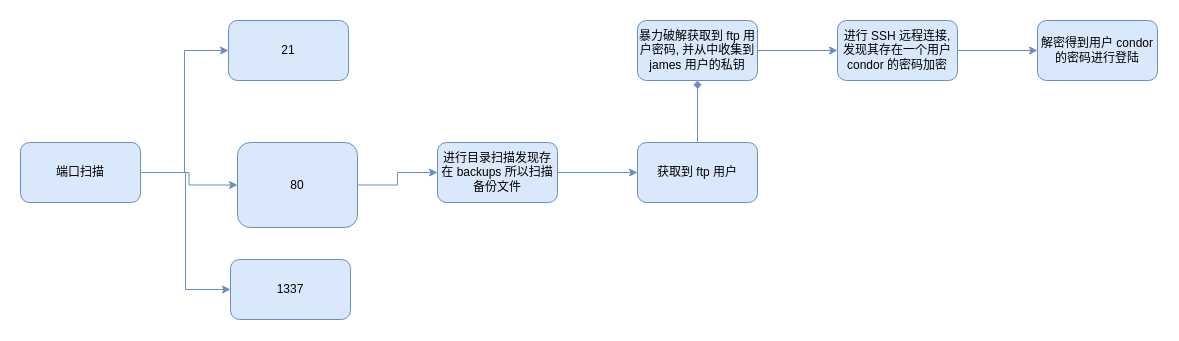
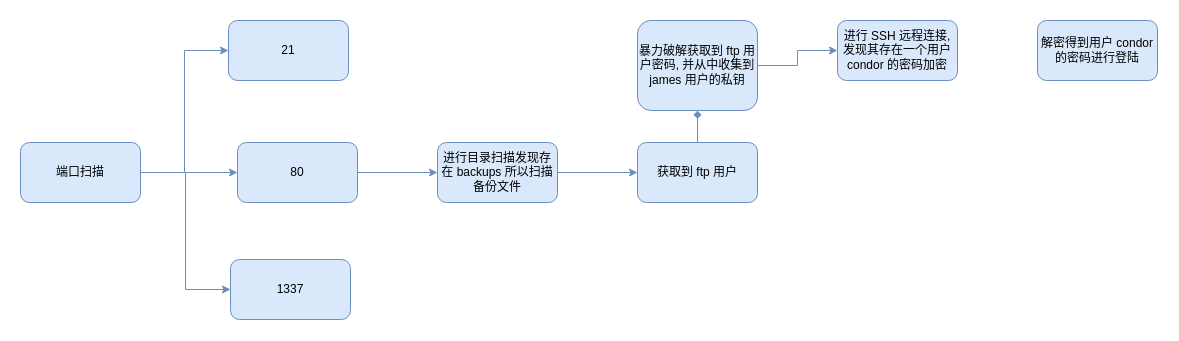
  <mxCell id="0" />
  <mxCell id="1" parent="0" />
  <mxCell id="2" value="" style="edgeStyle=orthogonalEdgeStyle;rounded=0;orthogonalLoop=1;jettySize=auto;html=1;entryX=0;entryY=0.5;entryDx=0;entryDy=0;fillColor=#dae8fc;strokeColor=#6c8ebf;" edge="1" parent="1" source="5" target="6"><mxGeometry relative="1" as="geometry" /></mxCell>
  <mxCell id="3" style="edgeStyle=orthogonalEdgeStyle;rounded=0;orthogonalLoop=1;jettySize=auto;html=1;entryX=0;entryY=0.5;entryDx=0;entryDy=0;fillColor=#dae8fc;strokeColor=#6c8ebf;" edge="1" parent="1" source="5" target="9"><mxGeometry relative="1" as="geometry" /></mxCell>
  <mxCell id="4" style="edgeStyle=orthogonalEdgeStyle;rounded=0;orthogonalLoop=1;jettySize=auto;html=1;entryX=0;entryY=0.5;entryDx=0;entryDy=0;fillColor=#dae8fc;strokeColor=#6c8ebf;" edge="1" parent="1" source="5" target="7"><mxGeometry relative="1" as="geometry" /></mxCell>
  <mxCell id="5" value="端口扫描" style="rounded=1;whiteSpace=wrap;html=1;fillColor=#dae8fc;strokeColor=#6c8ebf;" vertex="1" parent="1"><mxGeometry x="20" y="142" width="120" height="60" as="geometry" /></mxCell>
  <mxCell id="6" value="21" style="whiteSpace=wrap;html=1;rounded=1;fillColor=#dae8fc;strokeColor=#6c8ebf;" vertex="1" parent="1"><mxGeometry x="228" y="20" width="120" height="60" as="geometry" /></mxCell>
  <mxCell id="7" value="1337" style="whiteSpace=wrap;html=1;rounded=1;fillColor=#dae8fc;strokeColor=#6c8ebf;" vertex="1" parent="1"><mxGeometry x="230" y="259" width="120" height="60" as="geometry" /></mxCell>
  <mxCell id="8" value="" style="edgeStyle=orthogonalEdgeStyle;rounded=0;orthogonalLoop=1;jettySize=auto;html=1;fillColor=#dae8fc;strokeColor=#6c8ebf;" edge="1" parent="1" source="9" target="11"><mxGeometry relative="1" as="geometry" /></mxCell>
- <mxCell id="9" value="80" style="whiteSpace=wrap;html=1;rounded=1;fillColor=#dae8fc;strokeColor=#6c8ebf;" vertex="1" parent="1"><mxGeometry x="237" y="142" width="120" height="85" as="geometry" /></mxCell>
+ <mxCell id="9" value="80" style="whiteSpace=wrap;html=1;rounded=1;fillColor=#dae8fc;strokeColor=#6c8ebf;" vertex="1" parent="1"><mxGeometry x="237" y="142" width="120" height="60" as="geometry" /></mxCell>
  <mxCell id="10" value="" style="edgeStyle=orthogonalEdgeStyle;rounded=0;orthogonalLoop=1;jettySize=auto;html=1;fillColor=#dae8fc;strokeColor=#6c8ebf;" edge="1" parent="1" source="11" target="13"><mxGeometry relative="1" as="geometry" /></mxCell>
  <mxCell id="11" value="进行目录扫描发现存在 backups 所以扫描备份文件" style="whiteSpace=wrap;html=1;rounded=1;fillColor=#dae8fc;strokeColor=#6c8ebf;" vertex="1" parent="1"><mxGeometry x="437" y="142" width="120" height="60" as="geometry" /></mxCell>
  <mxCell id="12" value="" style="edgeStyle=orthogonalEdgeStyle;rounded=0;orthogonalLoop=1;jettySize=auto;html=1;fillColor=#dae8fc;strokeColor=#6c8ebf;endArrow=diamond;" edge="1" parent="1" source="13" target="15"><mxGeometry relative="1" as="geometry" /></mxCell>
  <mxCell id="13" value="获取到 ftp 用户" style="whiteSpace=wrap;html=1;rounded=1;fillColor=#dae8fc;strokeColor=#6c8ebf;" vertex="1" parent="1"><mxGeometry x="637" y="142" width="120" height="60" as="geometry" /></mxCell>
  <mxCell id="14" value="" style="edgeStyle=orthogonalEdgeStyle;rounded=0;orthogonalLoop=1;jettySize=auto;html=1;fillColor=#dae8fc;strokeColor=#6c8ebf;" edge="1" parent="1" source="15" target="17"><mxGeometry relative="1" as="geometry" /></mxCell>
- <mxCell id="15" value="暴力破解获取到 ftp 用户密码, 并从中收集到 james 用户的私钥" style="whiteSpace=wrap;html=1;rounded=1;fillColor=#dae8fc;strokeColor=#6c8ebf;" vertex="1" parent="1"><mxGeometry x="637" y="20" width="120" height="60" as="geometry" /></mxCell>
- <mxCell id="16" value="" style="edgeStyle=orthogonalEdgeStyle;rounded=0;orthogonalLoop=1;jettySize=auto;html=1;fillColor=#dae8fc;strokeColor=#6c8ebf;" edge="1" parent="1" source="17" target="18"><mxGeometry relative="1" as="geometry" /></mxCell>
+ <mxCell id="15" value="暴力破解获取到 ftp 用户密码, 并从中收集到 james 用户的私钥" style="whiteSpace=wrap;html=1;rounded=1;fillColor=#dae8fc;strokeColor=#6c8ebf;" vertex="1" parent="1"><mxGeometry x="637" y="20" width="120" height="90" as="geometry" /></mxCell>
  <mxCell id="17" value="进行 SSH 远程连接, 发现其存在一个用户 condor 的密码加密" style="whiteSpace=wrap;html=1;rounded=1;fillColor=#dae8fc;strokeColor=#6c8ebf;" vertex="1" parent="1"><mxGeometry x="837" y="20" width="120" height="60" as="geometry" /></mxCell>
  <mxCell id="18" value="解密得到用户 condor 的密码进行登陆" style="whiteSpace=wrap;html=1;rounded=1;fillColor=#dae8fc;strokeColor=#6c8ebf;" vertex="1" parent="1"><mxGeometry x="1037" y="20" width="120" height="60" as="geometry" /></mxCell>
